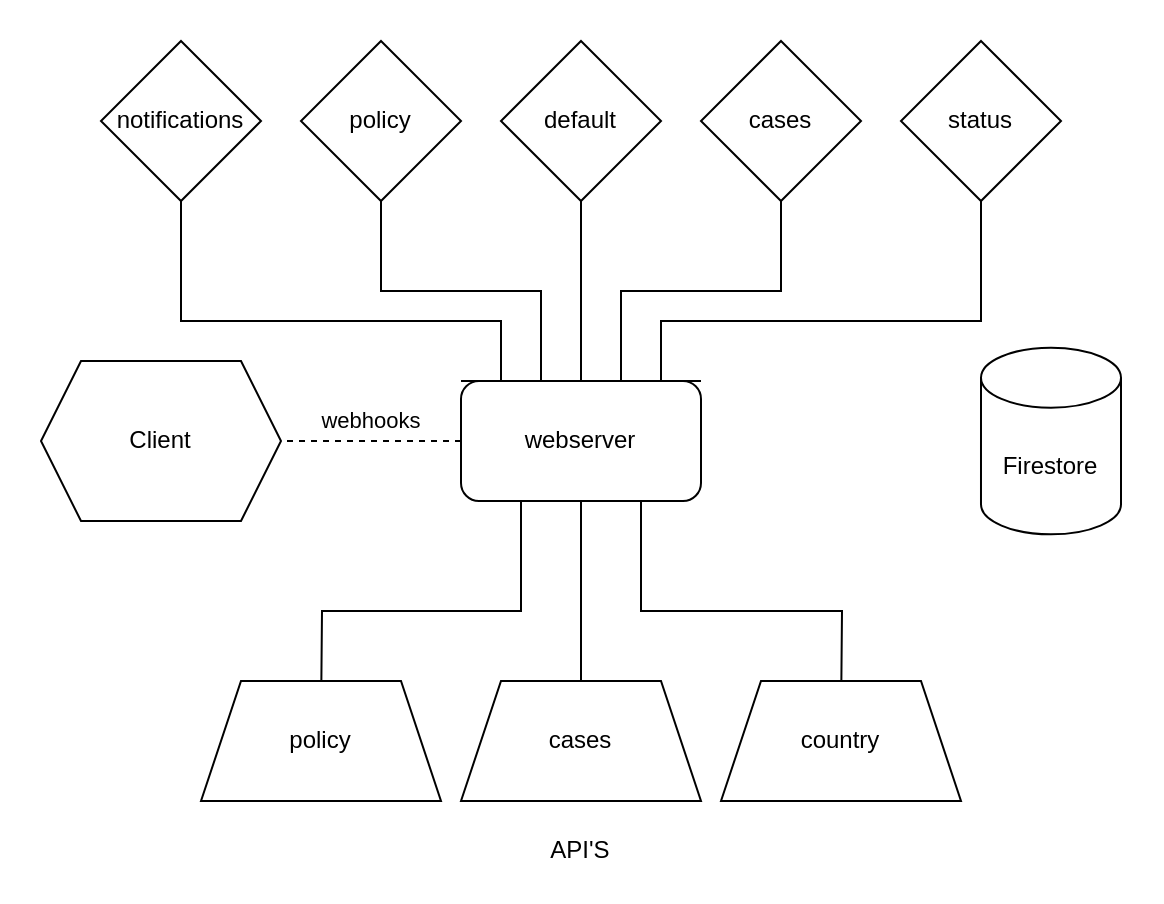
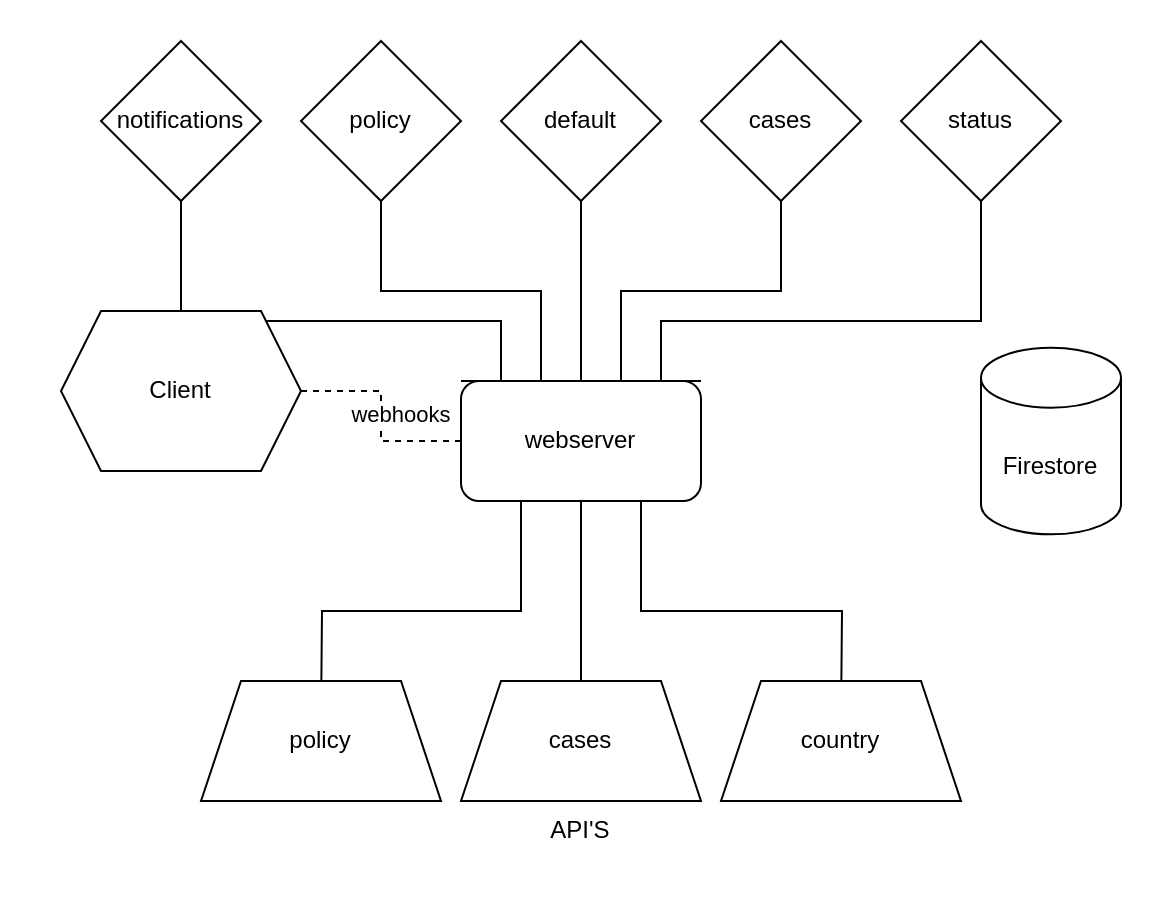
  <mxCell id="0" />
  <mxCell id="1" parent="0" />
  <mxCell id="2" style="edgeStyle=orthogonalEdgeStyle;rounded=0;orthogonalLoop=1;jettySize=auto;html=1;exitX=0.5;exitY=0;exitDx=0;exitDy=0;entryX=0;entryY=0.5;entryDx=0;entryDy=0;endArrow=none;endFill=0;" edge="1" parent="1" source="11"><mxGeometry relative="1" as="geometry"><mxPoint x="290" y="100" as="targetPoint" /></mxGeometry></mxCell>
  <mxCell id="3" style="edgeStyle=orthogonalEdgeStyle;rounded=0;orthogonalLoop=1;jettySize=auto;html=1;exitX=0.75;exitY=0;exitDx=0;exitDy=0;entryX=0;entryY=0.5;entryDx=0;entryDy=0;endArrow=none;endFill=0;" edge="1" parent="1" source="11"><mxGeometry relative="1" as="geometry"><mxPoint x="390" y="100" as="targetPoint" /><Array as="points"><mxPoint x="310" y="190" /><mxPoint x="310" y="145" /><mxPoint x="390" y="145" /></Array></mxGeometry></mxCell>
  <mxCell id="4" style="edgeStyle=orthogonalEdgeStyle;rounded=0;orthogonalLoop=1;jettySize=auto;html=1;exitX=0.25;exitY=0;exitDx=0;exitDy=0;entryX=0;entryY=0.5;entryDx=0;entryDy=0;endArrow=none;endFill=0;" edge="1" parent="1" source="11"><mxGeometry relative="1" as="geometry"><mxPoint x="190" y="100" as="targetPoint" /><Array as="points"><mxPoint x="270" y="190" /><mxPoint x="270" y="145" /><mxPoint x="190" y="145" /></Array></mxGeometry></mxCell>
  <mxCell id="5" style="edgeStyle=orthogonalEdgeStyle;rounded=0;orthogonalLoop=1;jettySize=auto;html=1;exitX=1;exitY=0;exitDx=0;exitDy=0;entryX=0;entryY=0.5;entryDx=0;entryDy=0;endArrow=none;endFill=0;" edge="1" parent="1" source="11"><mxGeometry relative="1" as="geometry"><mxPoint x="490" y="100" as="targetPoint" /><Array as="points"><mxPoint x="330" y="190" /><mxPoint x="330" y="160" /><mxPoint x="490" y="160" /></Array></mxGeometry></mxCell>
  <mxCell id="6" style="edgeStyle=orthogonalEdgeStyle;rounded=0;orthogonalLoop=1;jettySize=auto;html=1;exitX=0;exitY=0;exitDx=0;exitDy=0;entryX=0;entryY=0.5;entryDx=0;entryDy=0;endArrow=none;endFill=0;" edge="1" parent="1" source="11"><mxGeometry relative="1" as="geometry"><mxPoint x="90" y="100" as="targetPoint" /><Array as="points"><mxPoint x="250" y="190" /><mxPoint x="250" y="160" /><mxPoint x="90" y="160" /></Array></mxGeometry></mxCell>
  <mxCell id="7" style="edgeStyle=orthogonalEdgeStyle;rounded=0;orthogonalLoop=1;jettySize=auto;html=1;exitX=0.5;exitY=1;exitDx=0;exitDy=0;entryX=0.5;entryY=0;entryDx=0;entryDy=0;endArrow=none;endFill=0;" edge="1" parent="1" source="11"><mxGeometry relative="1" as="geometry"><mxPoint x="290" y="360" as="targetPoint" /></mxGeometry></mxCell>
  <mxCell id="8" style="edgeStyle=orthogonalEdgeStyle;rounded=0;orthogonalLoop=1;jettySize=auto;html=1;exitX=0.25;exitY=1;exitDx=0;exitDy=0;entryX=0.5;entryY=0;entryDx=0;entryDy=0;endArrow=none;endFill=0;" edge="1" parent="1" source="11"><mxGeometry relative="1" as="geometry"><mxPoint x="160" y="360" as="targetPoint" /></mxGeometry></mxCell>
  <mxCell id="9" style="edgeStyle=orthogonalEdgeStyle;rounded=0;orthogonalLoop=1;jettySize=auto;html=1;exitX=0.75;exitY=1;exitDx=0;exitDy=0;entryX=0.5;entryY=0;entryDx=0;entryDy=0;endArrow=none;endFill=0;" edge="1" parent="1" source="11"><mxGeometry relative="1" as="geometry"><mxPoint x="420" y="360" as="targetPoint" /></mxGeometry></mxCell>
  <mxCell id="10" value="webhooks" style="edgeStyle=orthogonalEdgeStyle;rounded=0;orthogonalLoop=1;jettySize=auto;html=1;exitX=0;exitY=0.5;exitDx=0;exitDy=0;entryX=1;entryY=0.5;entryDx=0;entryDy=0;endArrow=none;endFill=0;dashed=1;" edge="1" parent="1" source="11" target="22"><mxGeometry y="-10" relative="1" as="geometry"><mxPoint as="offset" /></mxGeometry></mxCell>
  <mxCell id="11" value="webserver" style="whiteSpace=wrap;html=1;rounded=1;" vertex="1" parent="1"><mxGeometry x="230" y="190" width="120" height="60" as="geometry" /></mxCell>
  <mxCell id="12" value="notifications" style="rhombus;whiteSpace=wrap;html=1;" vertex="1" parent="1"><mxGeometry x="50" y="20" width="80" height="80" as="geometry" /></mxCell>
  <mxCell id="13" value="policy" style="rhombus;whiteSpace=wrap;html=1;" vertex="1" parent="1"><mxGeometry x="150" y="20" width="80" height="80" as="geometry" /></mxCell>
  <mxCell id="14" value="default" style="rhombus;whiteSpace=wrap;html=1;" vertex="1" parent="1"><mxGeometry x="250" y="20" width="80" height="80" as="geometry" /></mxCell>
  <mxCell id="15" value="cases" style="rhombus;whiteSpace=wrap;html=1;" vertex="1" parent="1"><mxGeometry x="350" y="20" width="80" height="80" as="geometry" /></mxCell>
  <mxCell id="16" value="status" style="rhombus;whiteSpace=wrap;html=1;" vertex="1" parent="1"><mxGeometry x="450" y="20" width="80" height="80" as="geometry" /></mxCell>
  <mxCell id="17" value="Firestore" style="shape=cylinder3;whiteSpace=wrap;html=1;boundedLbl=1;backgroundOutline=1;size=15;fillColor=default;" vertex="1" parent="1"><mxGeometry x="490" y="173.34" width="70" height="93.33" as="geometry" /></mxCell>
- <mxCell id="18" value="API'S" style="text;html=1;strokeColor=none;fillColor=none;align=center;verticalAlign=middle;whiteSpace=wrap;rounded=0;" vertex="1" parent="1"><mxGeometry x="260" y="410" width="60" height="30" as="geometry" /></mxCell>
+ <mxCell id="18" value="API'S" style="text;html=1;strokeColor=none;fillColor=none;align=center;verticalAlign=middle;whiteSpace=wrap;rounded=0;" vertex="1" parent="1"><mxGeometry x="260" y="400" width="60" height="30" as="geometry" /></mxCell>
  <mxCell id="19" value="cases" style="shape=trapezoid;perimeter=trapezoidPerimeter;whiteSpace=wrap;html=1;fixedSize=1;fillColor=default;" vertex="1" parent="1"><mxGeometry x="230" y="340" width="120" height="60" as="geometry" /></mxCell>
  <mxCell id="20" value="policy" style="shape=trapezoid;perimeter=trapezoidPerimeter;whiteSpace=wrap;html=1;fixedSize=1;fillColor=default;" vertex="1" parent="1"><mxGeometry x="100" y="340" width="120" height="60" as="geometry" /></mxCell>
  <mxCell id="21" value="country" style="shape=trapezoid;perimeter=trapezoidPerimeter;whiteSpace=wrap;html=1;fixedSize=1;fillColor=default;" vertex="1" parent="1"><mxGeometry x="360" y="340" width="120" height="60" as="geometry" /></mxCell>
- <mxCell id="22" value="Client" style="shape=hexagon;perimeter=hexagonPerimeter2;whiteSpace=wrap;html=1;fixedSize=1;fillColor=default;" vertex="1" parent="1"><mxGeometry x="20" y="180" width="120" height="80" as="geometry" /></mxCell>
+ <mxCell id="22" value="Client" style="shape=hexagon;perimeter=hexagonPerimeter2;whiteSpace=wrap;html=1;fixedSize=1;fillColor=default;" vertex="1" parent="1"><mxGeometry x="30" y="155" width="120" height="80" as="geometry" /></mxCell>
